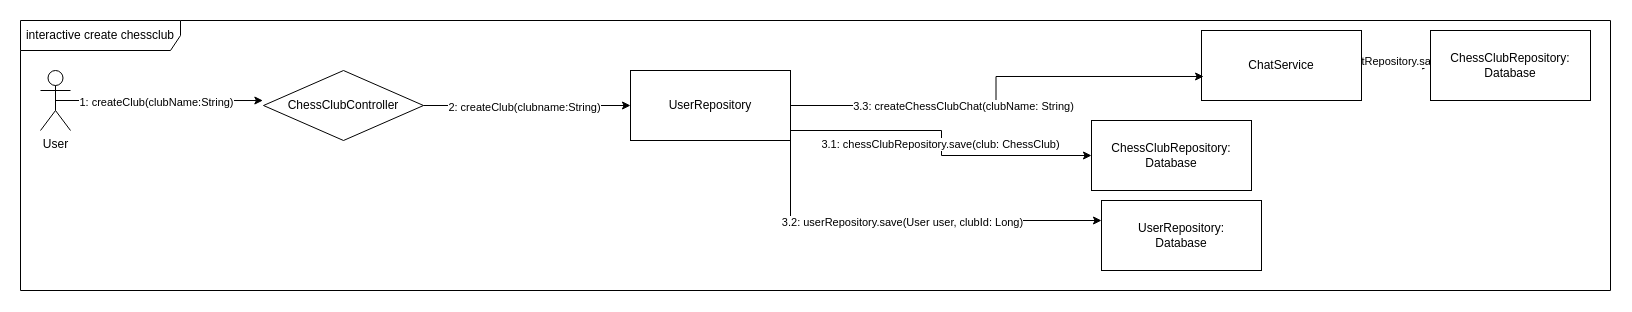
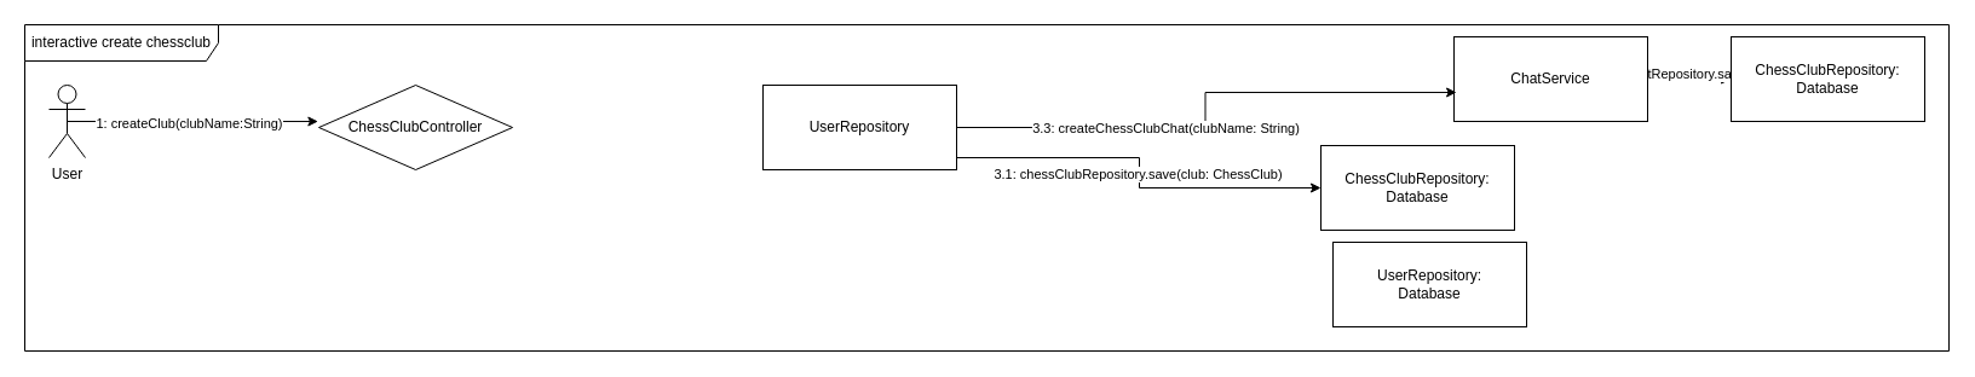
  <mxCell id="0" />
  <mxCell id="1" parent="0" />
  <mxCell id="2" value="interactive create chessclub" style="shape=umlFrame;whiteSpace=wrap;html=1;pointerEvents=0;recursiveResize=0;container=1;collapsible=0;width=160;" vertex="1" parent="1"><mxGeometry x="20" y="20" width="1590" height="270" as="geometry" /></mxCell>
  <mxCell id="3" value="User" style="shape=umlActor;verticalLabelPosition=bottom;verticalAlign=top;html=1;" vertex="1" parent="2"><mxGeometry x="20" y="50" width="30" height="60" as="geometry" /></mxCell>
- <mxCell id="4" style="edgeStyle=orthogonalEdgeStyle;rounded=0;orthogonalLoop=1;jettySize=auto;html=1;entryX=0;entryY=0.5;entryDx=0;entryDy=0;" edge="1" parent="2" source="6" target="13"><mxGeometry relative="1" as="geometry" /></mxCell>
- <mxCell id="5" value="2: createClub(clubname:String)" style="edgeLabel;html=1;align=center;verticalAlign=middle;resizable=0;points=[];" vertex="1" connectable="0" parent="4"><mxGeometry x="-0.032" y="-1" relative="1" as="geometry"><mxPoint as="offset" /></mxGeometry></mxCell>
  <mxCell id="6" value="ChessClubController" style="rhombus;html=1;align=center;verticalAlign=middle;dashed=0;whiteSpace=wrap;" vertex="1" parent="2"><mxGeometry x="243" y="50" width="160" height="70" as="geometry" /></mxCell>
  <mxCell id="7" style="edgeStyle=orthogonalEdgeStyle;rounded=0;orthogonalLoop=1;jettySize=auto;html=1;exitX=0.5;exitY=0.5;exitDx=0;exitDy=0;exitPerimeter=0;entryX=-0.004;entryY=0.429;entryDx=0;entryDy=0;entryPerimeter=0;" edge="1" parent="2" source="3" target="6"><mxGeometry relative="1" as="geometry" /></mxCell>
  <mxCell id="8" value="1: createClub(clubName:String)" style="edgeLabel;html=1;align=center;verticalAlign=middle;resizable=0;points=[];" vertex="1" connectable="0" parent="7"><mxGeometry x="-0.025" y="-1" relative="1" as="geometry"><mxPoint as="offset" /></mxGeometry></mxCell>
  <mxCell id="9" style="edgeStyle=orthogonalEdgeStyle;rounded=0;orthogonalLoop=1;jettySize=auto;html=1;entryX=0;entryY=0.5;entryDx=0;entryDy=0;" edge="1" parent="2" source="13" target="14"><mxGeometry relative="1" as="geometry"><Array as="points"><mxPoint x="921" y="110" /><mxPoint x="921" y="135" /></Array></mxGeometry></mxCell>
  <mxCell id="10" value="3.1: chessClubRepository.save(club: ChessClub)" style="edgeLabel;html=1;align=center;verticalAlign=middle;resizable=0;points=[];" vertex="1" connectable="0" parent="9"><mxGeometry x="0.008" y="-2" relative="1" as="geometry"><mxPoint as="offset" /></mxGeometry></mxCell>
- <mxCell id="11" style="edgeStyle=orthogonalEdgeStyle;rounded=0;orthogonalLoop=1;jettySize=auto;html=1;exitX=1;exitY=1;exitDx=0;exitDy=0;" edge="1" parent="2" source="13" target="15"><mxGeometry relative="1" as="geometry"><Array as="points"><mxPoint x="770" y="200" /></Array></mxGeometry></mxCell>
- <mxCell id="12" value="3.2: userRepository.save(User user, clubId: Long)" style="edgeLabel;html=1;align=center;verticalAlign=middle;resizable=0;points=[];" vertex="1" connectable="0" parent="11"><mxGeometry x="-0.021" y="-1" relative="1" as="geometry"><mxPoint as="offset" /></mxGeometry></mxCell>
  <mxCell id="13" value="UserRepository" style="html=1;align=center;verticalAlign=middle;dashed=0;whiteSpace=wrap;" vertex="1" parent="2"><mxGeometry x="610" y="50" width="160" height="70" as="geometry" /></mxCell>
  <mxCell id="14" value="ChessClubRepository:&lt;br&gt;Database" style="html=1;align=center;verticalAlign=middle;dashed=0;whiteSpace=wrap;" vertex="1" parent="2"><mxGeometry x="1071" y="100" width="160" height="70" as="geometry" /></mxCell>
  <mxCell id="15" value="UserRepository:&lt;br&gt;Database" style="html=1;align=center;verticalAlign=middle;dashed=0;whiteSpace=wrap;" vertex="1" parent="2"><mxGeometry x="1081" y="180" width="160" height="70" as="geometry" /></mxCell>
  <mxCell id="16" style="edgeStyle=orthogonalEdgeStyle;rounded=0;orthogonalLoop=1;jettySize=auto;html=1;entryX=0;entryY=0.5;entryDx=0;entryDy=0;" edge="1" parent="2" source="18" target="21"><mxGeometry relative="1" as="geometry" /></mxCell>
  <mxCell id="17" value="3.4: chatRepository.save(chat)" style="edgeLabel;html=1;align=center;verticalAlign=middle;resizable=0;points=[];" vertex="1" connectable="0" parent="16"><mxGeometry x="0.008" y="-2" relative="1" as="geometry"><mxPoint x="-1" y="-7" as="offset" /></mxGeometry></mxCell>
  <mxCell id="18" value="ChatService" style="html=1;align=center;verticalAlign=middle;dashed=0;whiteSpace=wrap;" vertex="1" parent="2"><mxGeometry x="1181" y="10" width="160" height="70" as="geometry" /></mxCell>
  <mxCell id="19" style="edgeStyle=orthogonalEdgeStyle;rounded=0;orthogonalLoop=1;jettySize=auto;html=1;entryX=0.013;entryY=0.657;entryDx=0;entryDy=0;entryPerimeter=0;" edge="1" parent="2" source="13" target="18"><mxGeometry relative="1" as="geometry" /></mxCell>
  <mxCell id="20" value="3.3: createChessClubChat(clubName: String)" style="edgeLabel;html=1;align=center;verticalAlign=middle;resizable=0;points=[];" vertex="1" connectable="0" parent="19"><mxGeometry x="-0.41" y="3" relative="1" as="geometry"><mxPoint x="42" y="3" as="offset" /></mxGeometry></mxCell>
  <mxCell id="21" value="ChessClubRepository:&lt;br&gt;Database" style="html=1;align=center;verticalAlign=middle;dashed=0;whiteSpace=wrap;" vertex="1" parent="2"><mxGeometry x="1410" y="10" width="160" height="70" as="geometry" /></mxCell>
